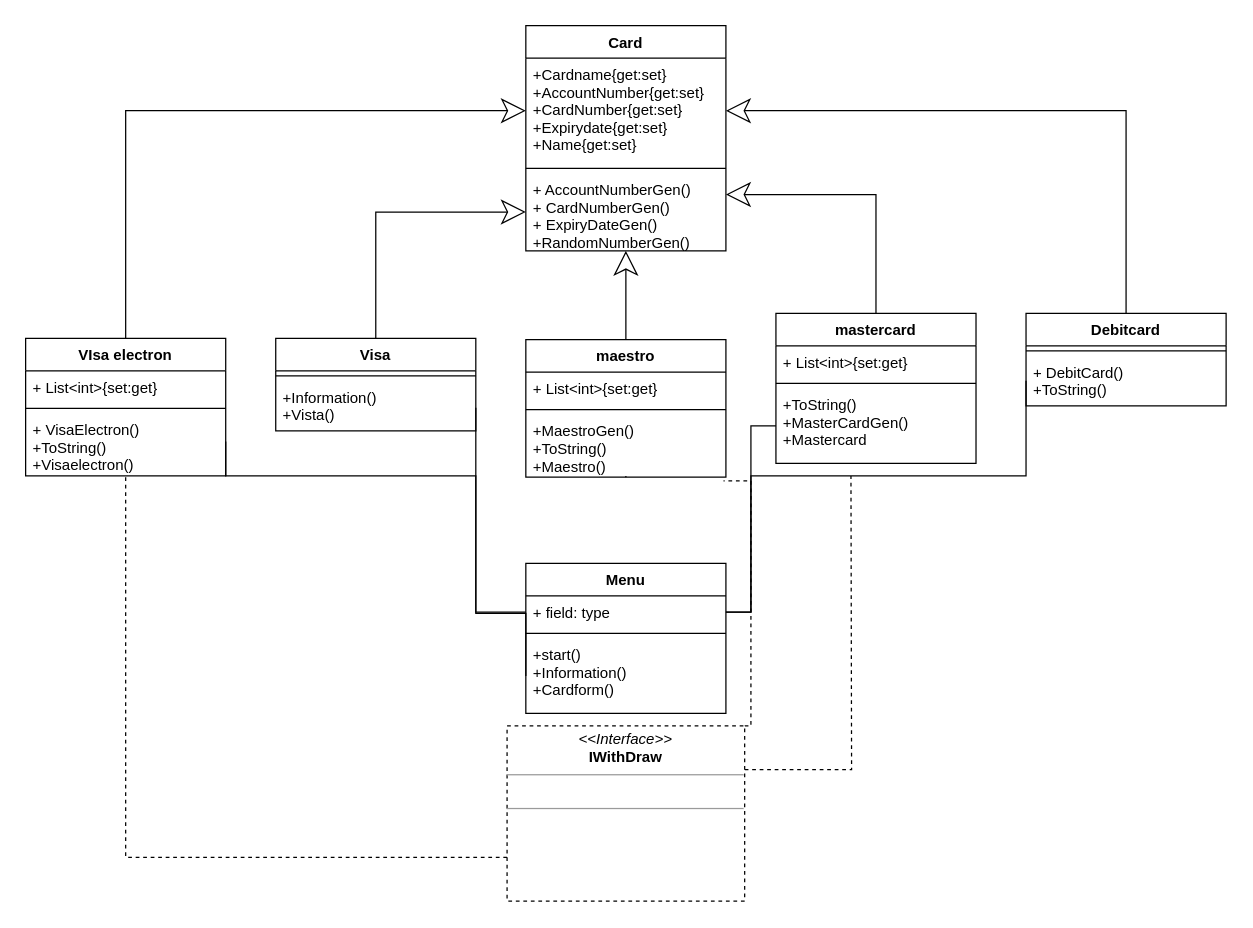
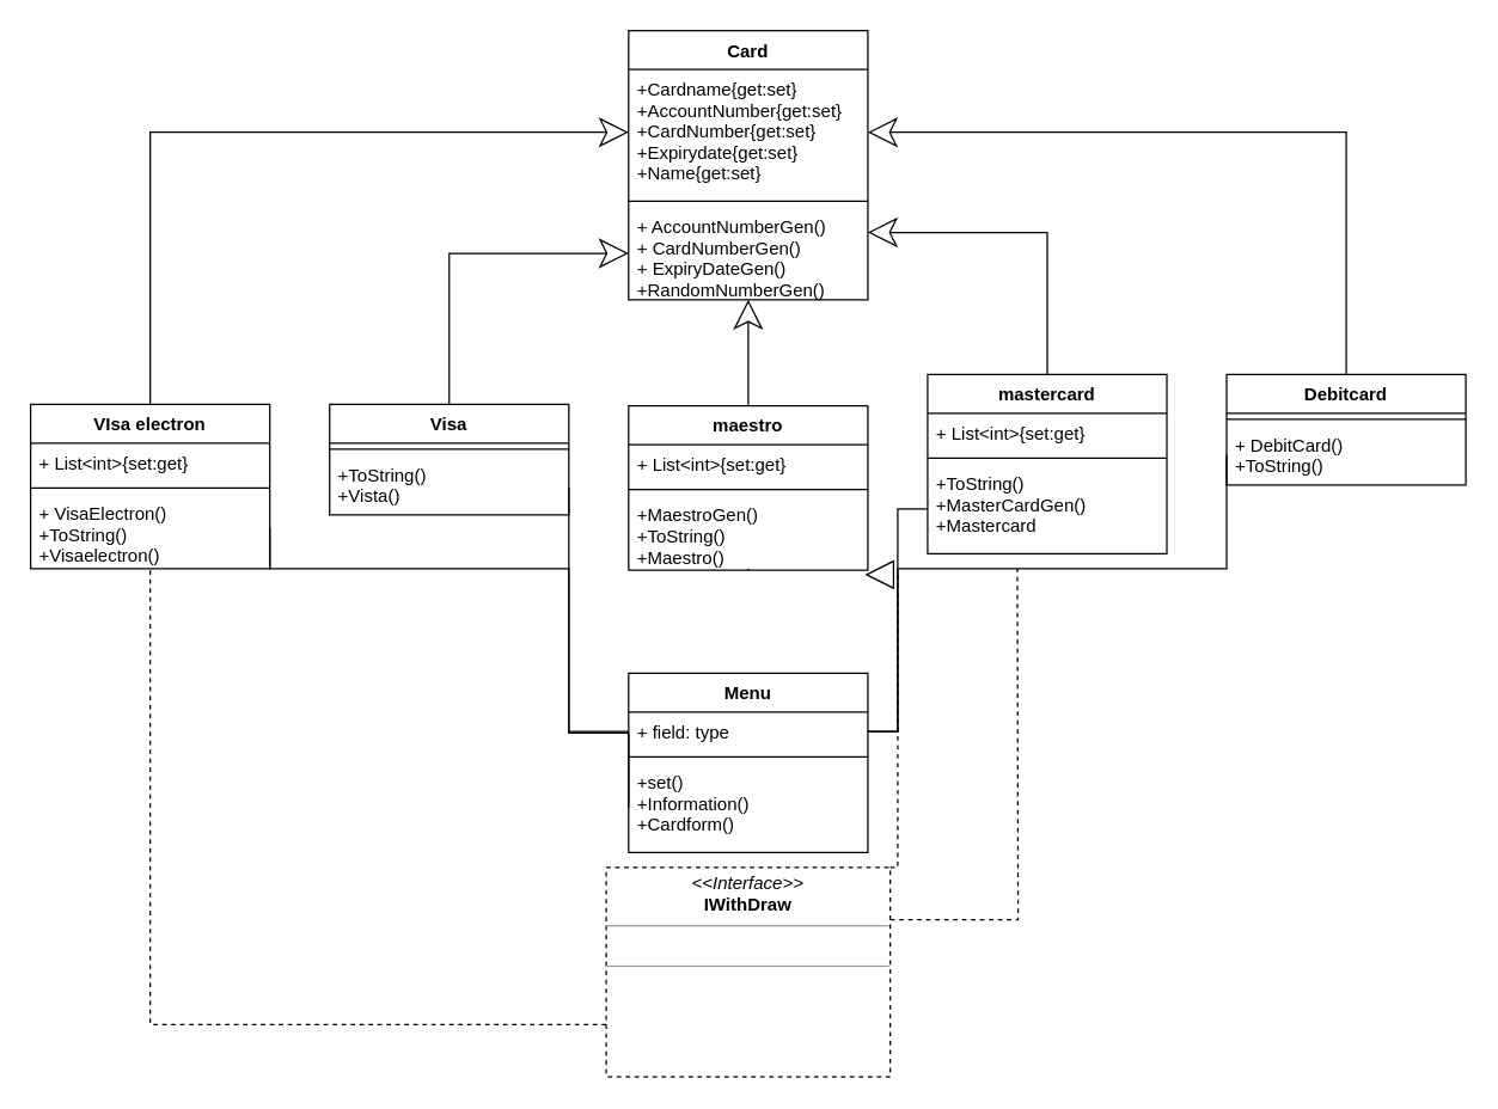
  <mxCell id="0" />
  <mxCell id="1" parent="0" />
  <mxCell id="2" value="Card" style="swimlane;fontStyle=1;align=center;verticalAlign=top;childLayout=stackLayout;horizontal=1;startSize=26;horizontalStack=0;resizeParent=1;resizeParentMax=0;resizeLast=0;collapsible=1;marginBottom=0;" parent="1" vertex="1"><mxGeometry x="420" y="20" width="160" height="180" as="geometry" /></mxCell>
  <mxCell id="3" value="+Cardname{get:set}&#10;+AccountNumber{get:set}&#10;+CardNumber{get:set}&#10;+Expirydate{get:set}&#10;+Name{get:set}&#10;&#10;" style="text;strokeColor=none;fillColor=none;align=left;verticalAlign=top;spacingLeft=4;spacingRight=4;overflow=hidden;rotatable=0;points=[[0,0.5],[1,0.5]];portConstraint=eastwest;" parent="2" vertex="1"><mxGeometry y="26" width="160" height="84" as="geometry" /></mxCell>
  <mxCell id="4" value="" style="line;strokeWidth=1;fillColor=none;align=left;verticalAlign=middle;spacingTop=-1;spacingLeft=3;spacingRight=3;rotatable=0;labelPosition=right;points=[];portConstraint=eastwest;" parent="2" vertex="1"><mxGeometry y="110" width="160" height="8" as="geometry" /></mxCell>
  <mxCell id="5" value="+ AccountNumberGen()&#10;+ CardNumberGen()&#10;+ ExpiryDateGen()&#10;+RandomNumberGen()&#10;" style="text;strokeColor=none;fillColor=none;align=left;verticalAlign=top;spacingLeft=4;spacingRight=4;overflow=hidden;rotatable=0;points=[[0,0.5],[1,0.5]];portConstraint=eastwest;" parent="2" vertex="1"><mxGeometry y="118" width="160" height="62" as="geometry" /></mxCell>
  <mxCell id="6" style="edgeStyle=orthogonalEdgeStyle;rounded=0;orthogonalLoop=1;jettySize=auto;html=1;exitX=0.5;exitY=0;exitDx=0;exitDy=0;entryX=0;entryY=0.5;entryDx=0;entryDy=0;endArrow=classic;endFill=0;endSize=17;" parent="1" source="8" target="3" edge="1"><mxGeometry relative="1" as="geometry"><Array as="points"><mxPoint x="100" y="88" /></Array></mxGeometry></mxCell>
  <mxCell id="7" style="edgeStyle=orthogonalEdgeStyle;rounded=0;orthogonalLoop=1;jettySize=auto;html=1;exitX=1;exitY=0.75;exitDx=0;exitDy=0;entryX=0;entryY=0.5;entryDx=0;entryDy=0;endArrow=none;endFill=0;endSize=17;" parent="1" source="8" target="29" edge="1"><mxGeometry relative="1" as="geometry"><Array as="points"><mxPoint x="180" y="380" /><mxPoint x="380" y="380" /><mxPoint x="380" y="490" /><mxPoint x="420" y="490" /></Array></mxGeometry></mxCell>
  <mxCell id="8" value="VIsa electron" style="swimlane;fontStyle=1;align=center;verticalAlign=top;childLayout=stackLayout;horizontal=1;startSize=26;horizontalStack=0;resizeParent=1;resizeParentMax=0;resizeLast=0;collapsible=1;marginBottom=0;" parent="1" vertex="1"><mxGeometry x="20" y="270" width="160" height="110" as="geometry" /></mxCell>
  <mxCell id="9" value="+ List&lt;int&gt;{set:get}" style="text;strokeColor=none;fillColor=none;align=left;verticalAlign=top;spacingLeft=4;spacingRight=4;overflow=hidden;rotatable=0;points=[[0,0.5],[1,0.5]];portConstraint=eastwest;" parent="8" vertex="1"><mxGeometry y="26" width="160" height="26" as="geometry" /></mxCell>
  <mxCell id="10" value="" style="line;strokeWidth=1;fillColor=none;align=left;verticalAlign=middle;spacingTop=-1;spacingLeft=3;spacingRight=3;rotatable=0;labelPosition=right;points=[];portConstraint=eastwest;" parent="8" vertex="1"><mxGeometry y="52" width="160" height="8" as="geometry" /></mxCell>
  <mxCell id="11" value="+ VisaElectron()&#10;+ToString()&#10;+Visaelectron()&#10;&#10;" style="text;strokeColor=none;fillColor=none;align=left;verticalAlign=top;spacingLeft=4;spacingRight=4;overflow=hidden;rotatable=0;points=[[0,0.5],[1,0.5]];portConstraint=eastwest;" parent="8" vertex="1"><mxGeometry y="60" width="160" height="50" as="geometry" /></mxCell>
  <mxCell id="12" style="edgeStyle=orthogonalEdgeStyle;rounded=0;orthogonalLoop=1;jettySize=auto;html=1;exitX=0.5;exitY=0;exitDx=0;exitDy=0;entryX=0;entryY=0.5;entryDx=0;entryDy=0;endArrow=classic;endFill=0;endSize=17;" parent="1" source="14" target="5" edge="1"><mxGeometry relative="1" as="geometry" /></mxCell>
  <mxCell id="13" style="edgeStyle=orthogonalEdgeStyle;rounded=0;orthogonalLoop=1;jettySize=auto;html=1;exitX=1;exitY=0.75;exitDx=0;exitDy=0;entryX=0;entryY=0.5;entryDx=0;entryDy=0;endArrow=none;endFill=0;endSize=17;" parent="1" source="14" target="27" edge="1"><mxGeometry relative="1" as="geometry"><Array as="points"><mxPoint x="380" y="489" /></Array></mxGeometry></mxCell>
  <mxCell id="14" value="Visa" style="swimlane;fontStyle=1;align=center;verticalAlign=top;childLayout=stackLayout;horizontal=1;startSize=26;horizontalStack=0;resizeParent=1;resizeParentMax=0;resizeLast=0;collapsible=1;marginBottom=0;" parent="1" vertex="1"><mxGeometry x="220" y="270" width="160" height="74" as="geometry" /></mxCell>
  <mxCell id="15" value="" style="line;strokeWidth=1;fillColor=none;align=left;verticalAlign=middle;spacingTop=-1;spacingLeft=3;spacingRight=3;rotatable=0;labelPosition=right;points=[];portConstraint=eastwest;" parent="14" vertex="1"><mxGeometry y="26" width="160" height="8" as="geometry" /></mxCell>
- <mxCell id="16" value="+Information()&#10;+Vista() &#10;" style="text;strokeColor=none;fillColor=none;align=left;verticalAlign=top;spacingLeft=4;spacingRight=4;overflow=hidden;rotatable=0;points=[[0,0.5],[1,0.5]];portConstraint=eastwest;" parent="14" vertex="1"><mxGeometry y="34" width="160" height="40" as="geometry" /></mxCell>
+ <mxCell id="16" value="+ToString()&#10;+Vista() &#10;" style="text;strokeColor=none;fillColor=none;align=left;verticalAlign=top;spacingLeft=4;spacingRight=4;overflow=hidden;rotatable=0;points=[[0,0.5],[1,0.5]];portConstraint=eastwest;" parent="14" vertex="1"><mxGeometry y="34" width="160" height="40" as="geometry" /></mxCell>
  <mxCell id="17" style="edgeStyle=orthogonalEdgeStyle;rounded=0;orthogonalLoop=1;jettySize=auto;html=1;exitX=0.5;exitY=0;exitDx=0;exitDy=0;entryX=1;entryY=0.75;entryDx=0;entryDy=0;endArrow=classic;endFill=0;endSize=17;" parent="1" source="18" target="2" edge="1"><mxGeometry relative="1" as="geometry" /></mxCell>
  <mxCell id="18" value="mastercard" style="swimlane;fontStyle=1;align=center;verticalAlign=top;childLayout=stackLayout;horizontal=1;startSize=26;horizontalStack=0;resizeParent=1;resizeParentMax=0;resizeLast=0;collapsible=1;marginBottom=0;" parent="1" vertex="1"><mxGeometry x="620" y="250" width="160" height="120" as="geometry" /></mxCell>
  <mxCell id="19" value="+ List&lt;int&gt;{set:get}" style="text;strokeColor=none;fillColor=none;align=left;verticalAlign=top;spacingLeft=4;spacingRight=4;overflow=hidden;rotatable=0;points=[[0,0.5],[1,0.5]];portConstraint=eastwest;" parent="18" vertex="1"><mxGeometry y="26" width="160" height="26" as="geometry" /></mxCell>
  <mxCell id="20" value="" style="line;strokeWidth=1;fillColor=none;align=left;verticalAlign=middle;spacingTop=-1;spacingLeft=3;spacingRight=3;rotatable=0;labelPosition=right;points=[];portConstraint=eastwest;" parent="18" vertex="1"><mxGeometry y="52" width="160" height="8" as="geometry" /></mxCell>
  <mxCell id="21" value="+ToString()&#10;+MasterCardGen()&#10;+Mastercard&#10;" style="text;strokeColor=none;fillColor=none;align=left;verticalAlign=top;spacingLeft=4;spacingRight=4;overflow=hidden;rotatable=0;points=[[0,0.5],[1,0.5]];portConstraint=eastwest;" parent="18" vertex="1"><mxGeometry y="60" width="160" height="60" as="geometry" /></mxCell>
  <mxCell id="22" style="edgeStyle=orthogonalEdgeStyle;rounded=0;orthogonalLoop=1;jettySize=auto;html=1;exitX=0.5;exitY=0;exitDx=0;exitDy=0;endArrow=classic;endFill=0;endSize=17;" parent="1" source="23" target="3" edge="1"><mxGeometry relative="1" as="geometry" /></mxCell>
  <mxCell id="23" value="Debitcard" style="swimlane;fontStyle=1;align=center;verticalAlign=top;childLayout=stackLayout;horizontal=1;startSize=26;horizontalStack=0;resizeParent=1;resizeParentMax=0;resizeLast=0;collapsible=1;marginBottom=0;" parent="1" vertex="1"><mxGeometry x="820" y="250" width="160" height="74" as="geometry" /></mxCell>
  <mxCell id="24" value="" style="line;strokeWidth=1;fillColor=none;align=left;verticalAlign=middle;spacingTop=-1;spacingLeft=3;spacingRight=3;rotatable=0;labelPosition=right;points=[];portConstraint=eastwest;" parent="23" vertex="1"><mxGeometry y="26" width="160" height="8" as="geometry" /></mxCell>
  <mxCell id="25" value="+ DebitCard()&#10;+ToString()&#10;&#10;" style="text;strokeColor=none;fillColor=none;align=left;verticalAlign=top;spacingLeft=4;spacingRight=4;overflow=hidden;rotatable=0;points=[[0,0.5],[1,0.5]];portConstraint=eastwest;" parent="23" vertex="1"><mxGeometry y="34" width="160" height="40" as="geometry" /></mxCell>
  <mxCell id="26" value="Menu" style="swimlane;fontStyle=1;align=center;verticalAlign=top;childLayout=stackLayout;horizontal=1;startSize=26;horizontalStack=0;resizeParent=1;resizeParentMax=0;resizeLast=0;collapsible=1;marginBottom=0;" parent="1" vertex="1"><mxGeometry x="420" y="450" width="160" height="120" as="geometry" /></mxCell>
  <mxCell id="27" value="+ field: type" style="text;strokeColor=none;fillColor=none;align=left;verticalAlign=top;spacingLeft=4;spacingRight=4;overflow=hidden;rotatable=0;points=[[0,0.5],[1,0.5]];portConstraint=eastwest;" parent="26" vertex="1"><mxGeometry y="26" width="160" height="26" as="geometry" /></mxCell>
  <mxCell id="28" value="" style="line;strokeWidth=1;fillColor=none;align=left;verticalAlign=middle;spacingTop=-1;spacingLeft=3;spacingRight=3;rotatable=0;labelPosition=right;points=[];portConstraint=eastwest;" parent="26" vertex="1"><mxGeometry y="52" width="160" height="8" as="geometry" /></mxCell>
- <mxCell id="29" value="+start()&#10;+Information()&#10;+Cardform()&#10;" style="text;strokeColor=none;fillColor=none;align=left;verticalAlign=top;spacingLeft=4;spacingRight=4;overflow=hidden;rotatable=0;points=[[0,0.5],[1,0.5]];portConstraint=eastwest;" parent="26" vertex="1"><mxGeometry y="60" width="160" height="60" as="geometry" /></mxCell>
+ <mxCell id="29" value="+set()&#10;+Information()&#10;+Cardform()&#10;" style="text;strokeColor=none;fillColor=none;align=left;verticalAlign=top;spacingLeft=4;spacingRight=4;overflow=hidden;rotatable=0;points=[[0,0.5],[1,0.5]];portConstraint=eastwest;" parent="26" vertex="1"><mxGeometry y="60" width="160" height="60" as="geometry" /></mxCell>
  <mxCell id="30" style="edgeStyle=orthogonalEdgeStyle;rounded=0;orthogonalLoop=1;jettySize=auto;html=1;exitX=0.5;exitY=0;exitDx=0;exitDy=0;entryX=0.5;entryY=1;entryDx=0;entryDy=0;endArrow=classic;endFill=0;endSize=17;" parent="1" source="32" target="2" edge="1"><mxGeometry relative="1" as="geometry" /></mxCell>
  <mxCell id="31" style="edgeStyle=orthogonalEdgeStyle;rounded=0;orthogonalLoop=1;jettySize=auto;html=1;exitX=0.5;exitY=1;exitDx=0;exitDy=0;dashed=1;endArrow=none;endFill=0;endSize=17;" parent="1" source="32" edge="1"><mxGeometry relative="1" as="geometry"><mxPoint x="500" y="380" as="targetPoint" /></mxGeometry></mxCell>
  <mxCell id="32" value="maestro" style="swimlane;fontStyle=1;align=center;verticalAlign=top;childLayout=stackLayout;horizontal=1;startSize=26;horizontalStack=0;resizeParent=1;resizeParentMax=0;resizeLast=0;collapsible=1;marginBottom=0;" parent="1" vertex="1"><mxGeometry x="420" y="271" width="160" height="110" as="geometry" /></mxCell>
  <mxCell id="33" value="+ List&lt;int&gt;{set:get}" style="text;strokeColor=none;fillColor=none;align=left;verticalAlign=top;spacingLeft=4;spacingRight=4;overflow=hidden;rotatable=0;points=[[0,0.5],[1,0.5]];portConstraint=eastwest;" parent="32" vertex="1"><mxGeometry y="26" width="160" height="26" as="geometry" /></mxCell>
  <mxCell id="34" value="" style="line;strokeWidth=1;fillColor=none;align=left;verticalAlign=middle;spacingTop=-1;spacingLeft=3;spacingRight=3;rotatable=0;labelPosition=right;points=[];portConstraint=eastwest;" parent="32" vertex="1"><mxGeometry y="52" width="160" height="8" as="geometry" /></mxCell>
  <mxCell id="35" value="+MaestroGen()&#10;+ToString()&#10;+Maestro()&#10;" style="text;strokeColor=none;fillColor=none;align=left;verticalAlign=top;spacingLeft=4;spacingRight=4;overflow=hidden;rotatable=0;points=[[0,0.5],[1,0.5]];portConstraint=eastwest;" parent="32" vertex="1"><mxGeometry y="60" width="160" height="50" as="geometry" /></mxCell>
  <mxCell id="36" style="edgeStyle=orthogonalEdgeStyle;rounded=0;orthogonalLoop=1;jettySize=auto;html=1;exitX=1;exitY=0.25;exitDx=0;exitDy=0;dashed=1;endArrow=none;endFill=0;endSize=17;" parent="1" source="39" edge="1"><mxGeometry relative="1" as="geometry"><mxPoint x="680" y="380" as="targetPoint" /></mxGeometry></mxCell>
  <mxCell id="37" style="edgeStyle=orthogonalEdgeStyle;rounded=0;orthogonalLoop=1;jettySize=auto;html=1;exitX=0;exitY=0.75;exitDx=0;exitDy=0;entryX=0.5;entryY=1;entryDx=0;entryDy=0;dashed=1;endArrow=none;endFill=0;endSize=17;" parent="1" source="39" target="8" edge="1"><mxGeometry relative="1" as="geometry" /></mxCell>
- <mxCell id="38" style="edgeStyle=orthogonalEdgeStyle;rounded=0;orthogonalLoop=1;jettySize=auto;html=1;exitX=1;exitY=0;exitDx=0;exitDy=0;entryX=0.988;entryY=1.06;entryDx=0;entryDy=0;entryPerimeter=0;dashed=1;endArrow=none;endFill=0;endSize=17;" parent="1" source="39" target="35" edge="1"><mxGeometry relative="1" as="geometry"><Array as="points"><mxPoint x="600" y="580" /><mxPoint x="600" y="384" /></Array></mxGeometry></mxCell>
+ <mxCell id="38" style="edgeStyle=orthogonalEdgeStyle;rounded=0;orthogonalLoop=1;jettySize=auto;html=1;exitX=1;exitY=0;exitDx=0;exitDy=0;entryX=0.988;entryY=1.06;entryDx=0;entryDy=0;entryPerimeter=0;dashed=1;endArrow=block;endFill=0;endSize=17;" parent="1" source="39" target="35" edge="1"><mxGeometry relative="1" as="geometry"><Array as="points"><mxPoint x="600" y="580" /><mxPoint x="600" y="384" /></Array></mxGeometry></mxCell>
  <mxCell id="39" value="&lt;p style=&quot;margin: 0px ; margin-top: 4px ; text-align: center&quot;&gt;&lt;i&gt;&amp;lt;&amp;lt;Interface&amp;gt;&amp;gt;&lt;/i&gt;&lt;br&gt;&lt;b&gt;IWithDraw&lt;/b&gt;&lt;/p&gt;&lt;hr size=&quot;1&quot;&gt;&lt;br&gt;&lt;hr size=&quot;1&quot;&gt;&lt;p style=&quot;margin: 0px ; margin-left: 4px&quot;&gt;&lt;br&gt;&lt;/p&gt;" style="verticalAlign=top;align=left;overflow=fill;fontSize=12;fontFamily=Helvetica;html=1;dashed=1;" parent="1" vertex="1"><mxGeometry x="405" y="580" width="190" height="140" as="geometry" /></mxCell>
  <mxCell id="40" style="edgeStyle=orthogonalEdgeStyle;rounded=0;orthogonalLoop=1;jettySize=auto;html=1;exitX=0;exitY=0.5;exitDx=0;exitDy=0;entryX=1;entryY=0.5;entryDx=0;entryDy=0;endArrow=none;endFill=0;endSize=17;" parent="1" source="21" target="27" edge="1"><mxGeometry relative="1" as="geometry" /></mxCell>
  <mxCell id="41" style="edgeStyle=orthogonalEdgeStyle;rounded=0;orthogonalLoop=1;jettySize=auto;html=1;exitX=0;exitY=0.5;exitDx=0;exitDy=0;entryX=1;entryY=0.5;entryDx=0;entryDy=0;endArrow=none;endFill=0;endSize=17;" parent="1" source="25" target="27" edge="1"><mxGeometry relative="1" as="geometry"><Array as="points"><mxPoint x="820" y="380" /><mxPoint x="600" y="380" /><mxPoint x="600" y="489" /></Array></mxGeometry></mxCell>
